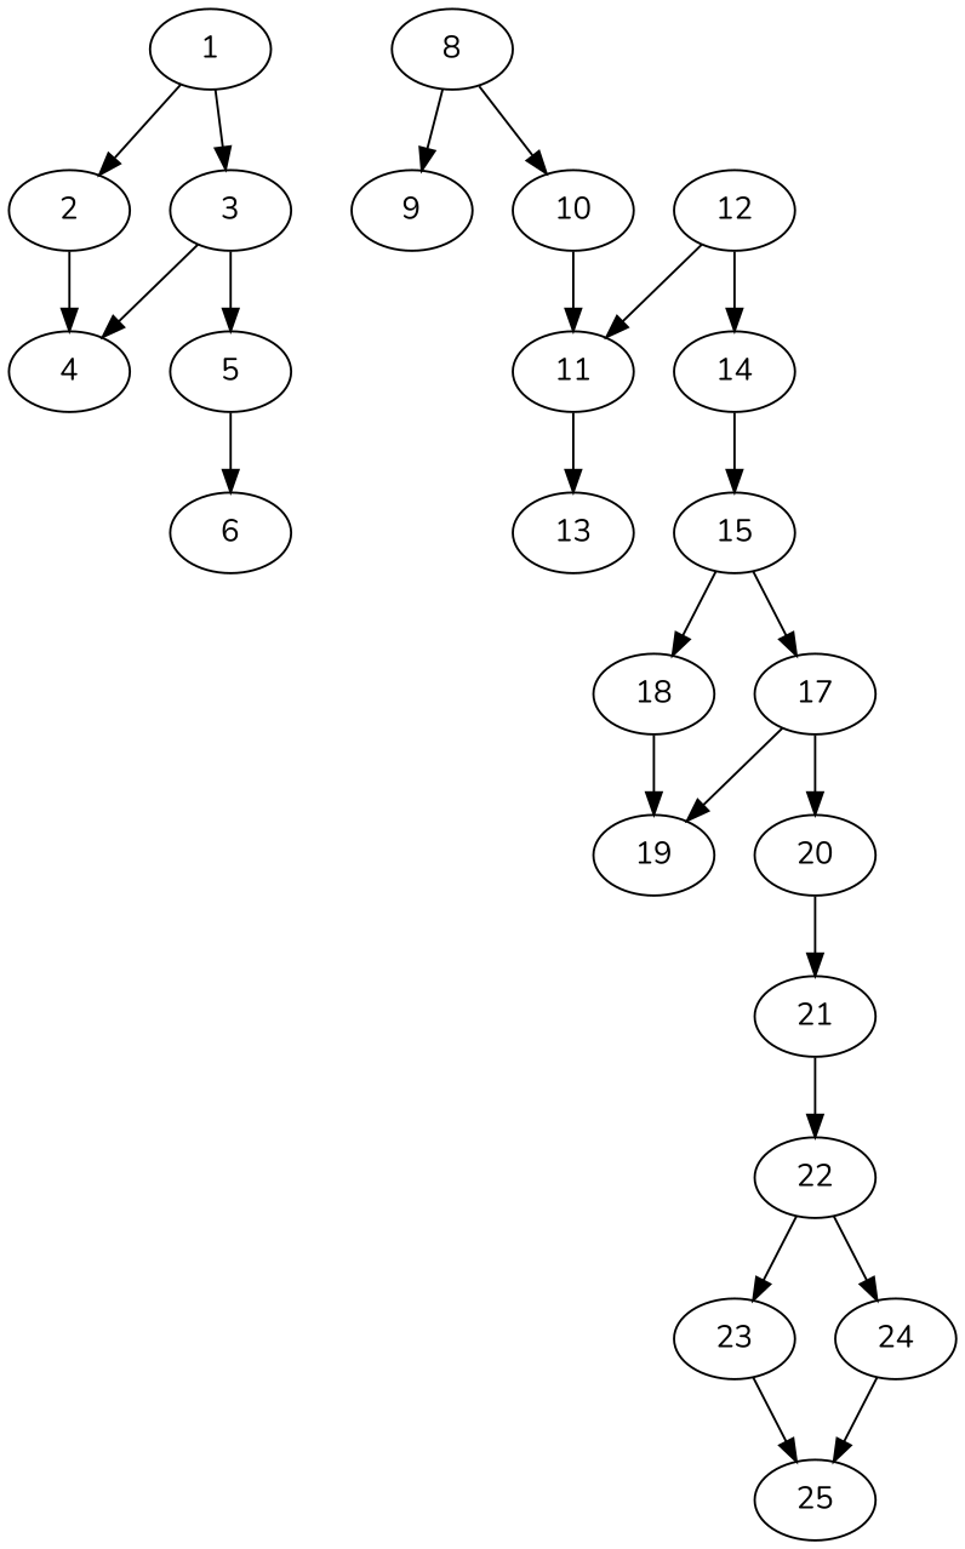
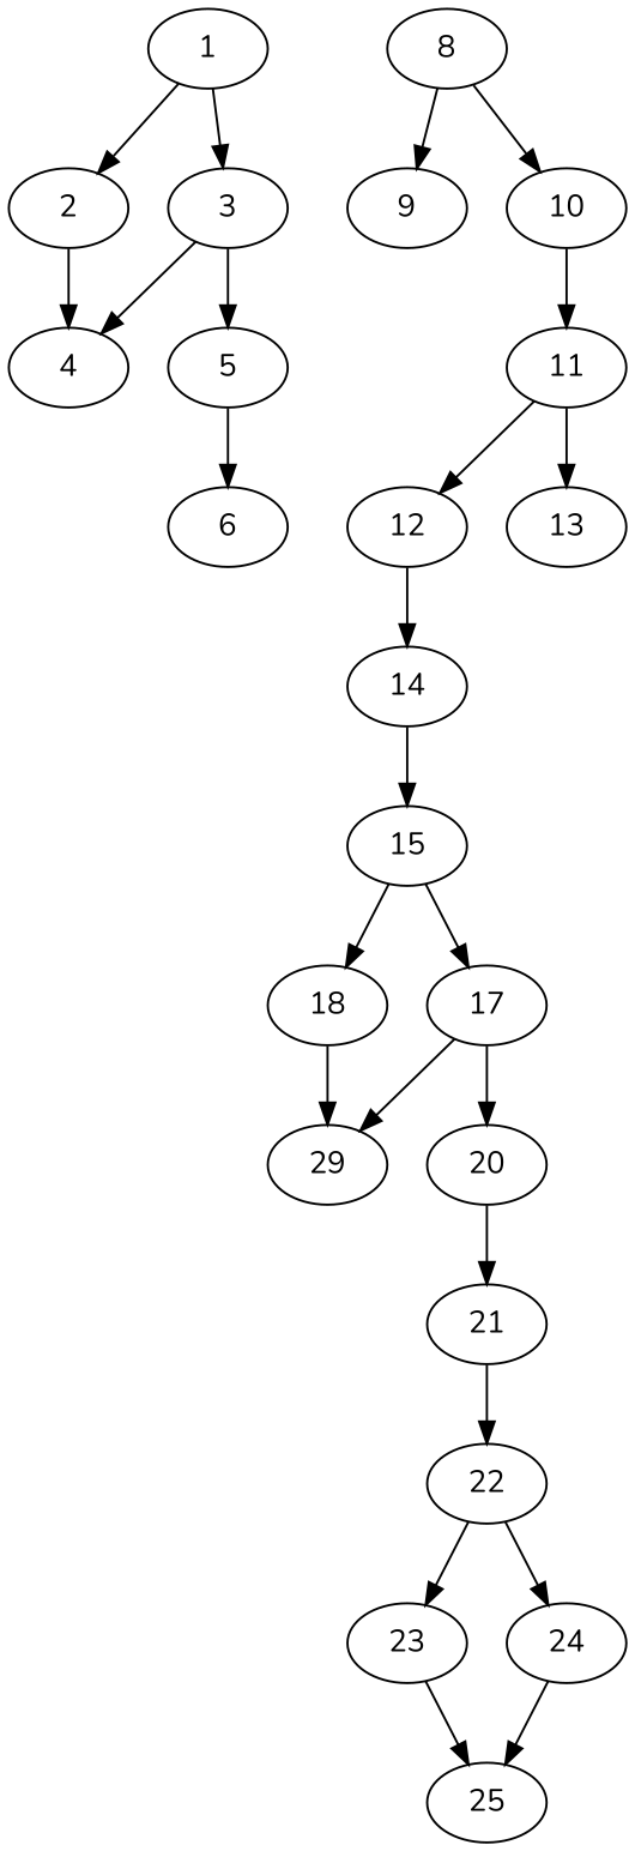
  digraph {
    fontname=Nunito
    node [alpha=0.07 fontname=Nunito]
    edge [fontname=Nunito]
    1 [alpha=0.11 expect_size=35082240]
    2 [alpha=0.15 expect_size=26809344]
    3 [expect_size=14105600]
    4 [alpha=0.09 expect_size=19350528]
    5 [alpha=0.14 expect_size=49296384]
    6 [alpha=0.00 expect_size=38680576]
    8 [alpha=0.02 expect_size=29753344]
    9 [alpha=0.14 expect_size=11595776]
    10 [expect_size=33266688]
    11 [alpha=0.02 expect_size=15956992]
    12 [alpha=0.14 expect_size=40755200]
    13 [alpha=0.16 expect_size=29563904]
    14 [alpha=0.03 expect_size=45906944]
    15 [alpha=0.18 expect_size=20636672]
    17 [alpha=0.10 expect_size=6181888]
    18 [expect_size=49239040]
-   19 [alpha=0.20 expect_size=7427072]
+   19 [alpha=0.20 expect_size=7427072 label=29]
    20 [alpha=0.00 expect_size=40816640]
    21 [alpha=0.13 expect_size=10645504]
    22 [alpha=0.15 expect_size=15367168]
    23 [alpha=0.01 expect_size=48570368]
    24 [alpha=0.13 expect_size=39328768]
    25 [alpha=0.03 expect_size=46224384]
    1 -> 2
    1 -> 3
    2 -> 4
    3 -> 4
    3 -> 5
    5 -> 6
    8 -> 9
    8 -> 10
    10 -> 11
-   12 -> 11
+   11 -> 12
    11 -> 13
    12 -> 14
    14 -> 15
    15 -> 17
    15 -> 18
    17 -> 19
    17 -> 20
    18 -> 19
    20 -> 21
    21 -> 22
    22 -> 23
    22 -> 24
    23 -> 25
    24 -> 25
  }
